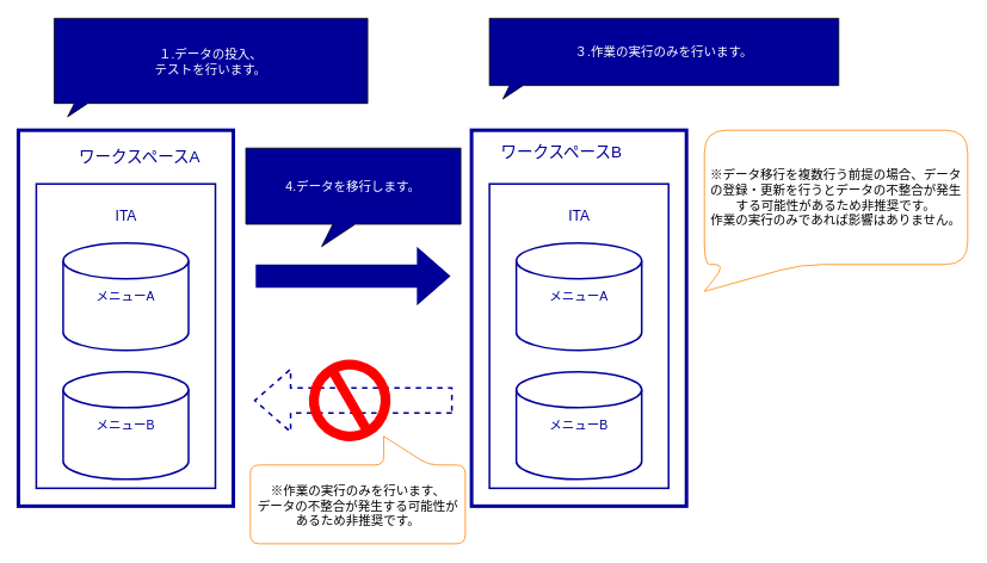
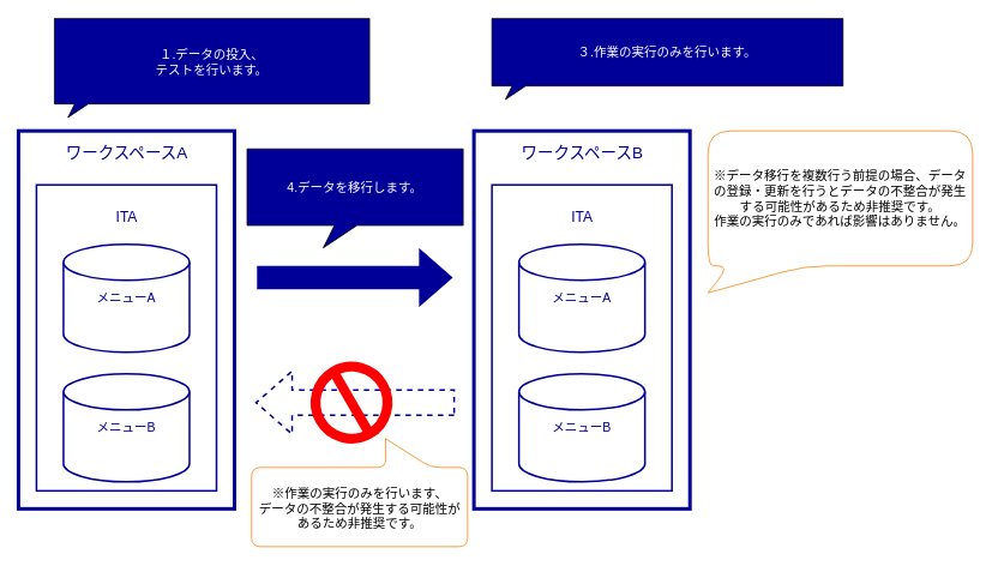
  <mxCell id="0" />
  <mxCell id="1" parent="0" />
  <mxCell id="2" value="" style="rounded=0;whiteSpace=wrap;html=1;strokeWidth=4;strokeColor=#000099;fillColor=none;" parent="1" vertex="1"><mxGeometry x="20" y="145" width="240" height="420" as="geometry" /></mxCell>
  <mxCell id="3" value="" style="rounded=0;whiteSpace=wrap;html=1;strokeWidth=2;strokeColor=#000099;fillColor=none;" parent="1" vertex="1"><mxGeometry x="40" y="205" width="200" height="340" as="geometry" /></mxCell>
- <mxCell id="4" value="ワークスペースA" style="text;html=1;align=center;verticalAlign=middle;resizable=0;points=[];autosize=1;strokeColor=none;fillColor=none;fontSize=18;fontColor=#000099;" parent="1" vertex="1"><mxGeometry x="75" y="155" width="160" height="40" as="geometry" /></mxCell>
+ <mxCell id="4" value="ワークスペースA" style="text;html=1;align=center;verticalAlign=middle;resizable=0;points=[];autosize=1;strokeColor=none;fillColor=none;fontSize=18;fontColor=#000099;" parent="1" vertex="1"><mxGeometry x="60" y="150" width="160" height="40" as="geometry" /></mxCell>
  <mxCell id="5" value="メニューA" style="strokeWidth=2;html=1;shape=mxgraph.flowchart.database;whiteSpace=wrap;fillColor=none;strokeColor=#000099;fontColor=#000099;fontSize=14;" parent="1" vertex="1"><mxGeometry x="70" y="271" width="140" height="120" as="geometry" /></mxCell>
  <mxCell id="6" value="ITA" style="text;html=1;align=center;verticalAlign=middle;resizable=0;points=[];autosize=1;strokeColor=none;fillColor=none;fontColor=#000099;fontSize=16;" parent="1" vertex="1"><mxGeometry x="115" y="225" width="50" height="30" as="geometry" /></mxCell>
  <mxCell id="7" value="" style="verticalLabelPosition=bottom;verticalAlign=top;html=1;strokeWidth=2;shape=mxgraph.arrows2.arrow;dy=0.6;dx=40;notch=0;strokeColor=#FFFFFF;fillColor=#000099;" parent="1" vertex="1"><mxGeometry x="284" y="273" width="220" height="70" as="geometry" /></mxCell>
  <mxCell id="8" value="メニューB" style="strokeWidth=2;html=1;shape=mxgraph.flowchart.database;whiteSpace=wrap;fillColor=none;strokeColor=#000099;fontColor=#000099;fontSize=14;" parent="1" vertex="1"><mxGeometry x="70" y="415" width="140" height="120" as="geometry" /></mxCell>
  <mxCell id="9" value="１.データの投入、&lt;br&gt;テストを行います。" style="whiteSpace=wrap;html=1;shape=mxgraph.basic.rectCallout;dx=30;dy=15;boundedLbl=1;fillColor=#000099;fontColor=#FFFFFF;fontSize=14;" parent="1" vertex="1"><mxGeometry x="60" y="20" width="350" height="110" as="geometry" /></mxCell>
  <mxCell id="10" value="" style="rounded=0;whiteSpace=wrap;html=1;strokeWidth=4;strokeColor=#000099;fillColor=none;" parent="1" vertex="1"><mxGeometry x="526" y="145" width="240" height="420" as="geometry" /></mxCell>
  <mxCell id="11" value="" style="rounded=0;whiteSpace=wrap;html=1;strokeWidth=2;strokeColor=#000099;fillColor=none;" parent="1" vertex="1"><mxGeometry x="546" y="205" width="200" height="340" as="geometry" /></mxCell>
- <mxCell id="12" value="ワークスペースB" style="text;html=1;align=center;verticalAlign=middle;resizable=0;points=[];autosize=1;strokeColor=none;fillColor=none;fontSize=18;fontColor=#000099;" parent="1" vertex="1"><mxGeometry x="546" y="150" width="160" height="40" as="geometry" /></mxCell>
+ <mxCell id="12" value="ワークスペースB" style="text;html=1;align=center;verticalAlign=middle;resizable=0;points=[];autosize=1;strokeColor=none;fillColor=none;fontSize=18;fontColor=#000099;" parent="1" vertex="1"><mxGeometry x="566" y="150" width="160" height="40" as="geometry" /></mxCell>
  <mxCell id="13" value="メニューA" style="strokeWidth=2;html=1;shape=mxgraph.flowchart.database;whiteSpace=wrap;fillColor=none;strokeColor=#000099;fontColor=#000099;fontSize=14;" parent="1" vertex="1"><mxGeometry x="576" y="271" width="140" height="120" as="geometry" /></mxCell>
  <mxCell id="14" value="ITA" style="text;html=1;align=center;verticalAlign=middle;resizable=0;points=[];autosize=1;strokeColor=none;fillColor=none;fontColor=#000099;fontSize=16;" parent="1" vertex="1"><mxGeometry x="621" y="225" width="50" height="30" as="geometry" /></mxCell>
  <mxCell id="15" value="メニューB" style="strokeWidth=2;html=1;shape=mxgraph.flowchart.database;whiteSpace=wrap;fillColor=none;strokeColor=#000099;fontColor=#000099;fontSize=14;" parent="1" vertex="1"><mxGeometry x="576" y="415" width="140" height="120" as="geometry" /></mxCell>
  <mxCell id="16" value="4.データを移行します。" style="whiteSpace=wrap;html=1;shape=mxgraph.basic.rectCallout;dx=109.6;dy=25;boundedLbl=1;fillColor=#000099;fontColor=#FFFFFF;fontSize=14;" parent="1" vertex="1"><mxGeometry x="274" y="165" width="240" height="110" as="geometry" /></mxCell>
  <mxCell id="17" value="３.作業の実行のみを行います。" style="whiteSpace=wrap;html=1;shape=mxgraph.basic.rectCallout;dx=30;dy=15;boundedLbl=1;fillColor=#000099;fontColor=#FFFFFF;fontSize=14;" parent="1" vertex="1"><mxGeometry x="546" y="20" width="390" height="90" as="geometry" /></mxCell>
  <mxCell id="18" value="" style="shape=callout;whiteSpace=wrap;html=1;perimeter=calloutPerimeter;position2=0.38;base=50;rotation=-180;rounded=1;strokeColor=#FF8000;fillColor=default;size=32;position=0.17;" parent="1" vertex="1"><mxGeometry x="279" y="487" width="240" height="120" as="geometry" /></mxCell>
  <mxCell id="19" value="※作業の実行のみを行います、&lt;br style=&quot;font-size: 14px;&quot;&gt;データの不整合が発生する可能性が&lt;br style=&quot;font-size: 14px;&quot;&gt;あるため非推奨です。" style="text;html=1;align=center;verticalAlign=middle;resizable=0;points=[];autosize=1;strokeColor=none;fillColor=none;fontSize=14;" parent="1" vertex="1"><mxGeometry x="274" y="535" width="250" height="60" as="geometry" /></mxCell>
  <mxCell id="20" value="" style="verticalLabelPosition=bottom;verticalAlign=top;html=1;strokeWidth=2;shape=mxgraph.arrows2.arrow;dy=0.6;dx=40;notch=0;strokeColor=#000099;fillColor=none;dashed=1;rotation=-180;" parent="1" vertex="1"><mxGeometry x="284" y="412" width="220" height="70" as="geometry" /></mxCell>
  <mxCell id="21" value="" style="shape=lineEllipse;perimeter=ellipsePerimeter;whiteSpace=wrap;html=1;backgroundOutline=1;fillColor=none;strokeWidth=11;strokeColor=#FF0000;rotation=60;" parent="1" vertex="1"><mxGeometry x="350" y="407" width="80" height="80" as="geometry" /></mxCell>
  <mxCell id="22" value="※データ移行を複数行う前提の場合、データの登録・更新を行うとデータの不整合が発生する可能性があるため非推奨です。&lt;br&gt;作業の実行のみであれば影響はありません。" style="shape=callout;whiteSpace=wrap;html=1;perimeter=calloutPerimeter;position2=0;base=84;rotation=0;rounded=1;strokeColor=#FF8000;fontSize=14;size=30;position=0.08;arcSize=50;fillColor=default;" parent="1" vertex="1"><mxGeometry x="786" y="145" width="294" height="180" as="geometry" /></mxCell>
